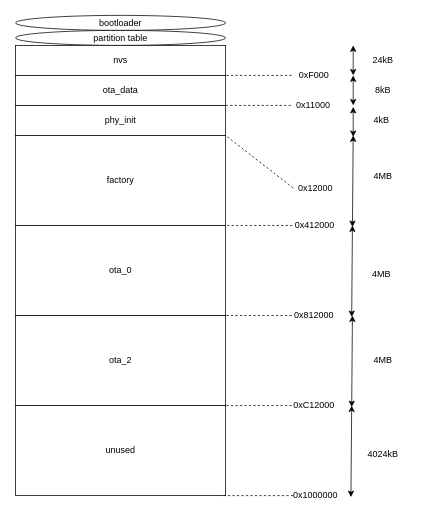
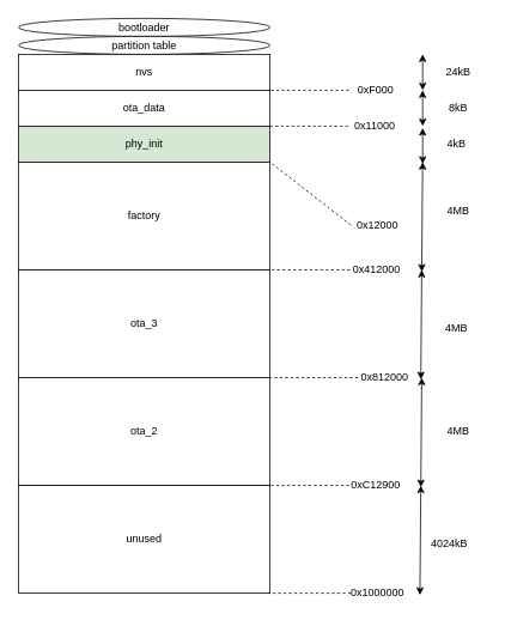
  <mxCell id="0" />
  <mxCell id="1" parent="0" />
  <mxCell id="2" value="bootloader" style="ellipse;whiteSpace=wrap;html=1;" vertex="1" parent="1"><mxGeometry x="20" y="20" width="280" height="20" as="geometry" /></mxCell>
  <mxCell id="3" value="partition table" style="ellipse;whiteSpace=wrap;html=1;" vertex="1" parent="1"><mxGeometry x="20" y="40" width="280" height="20" as="geometry" /></mxCell>
  <mxCell id="4" value="nvs" style="rounded=0;whiteSpace=wrap;html=1;" vertex="1" parent="1"><mxGeometry x="20" y="60" width="280" height="40" as="geometry" /></mxCell>
  <mxCell id="5" value="0xF000" style="text;html=1;align=center;verticalAlign=middle;whiteSpace=wrap;rounded=0;" vertex="1" parent="1"><mxGeometry x="388" y="85" width="60" height="30" as="geometry" /></mxCell>
  <mxCell id="6" value="" style="endArrow=none;dashed=1;html=1;rounded=0;entryX=1;entryY=0;entryDx=0;entryDy=0;exitX=0;exitY=0.5;exitDx=0;exitDy=0;" edge="1" parent="1" source="5"><mxGeometry width="50" height="50" relative="1" as="geometry"><mxPoint x="168" y="510" as="sourcePoint" /><mxPoint x="298" y="100" as="targetPoint" /></mxGeometry></mxCell>
  <mxCell id="7" value="ota_data" style="rounded=0;whiteSpace=wrap;html=1;" vertex="1" parent="1"><mxGeometry x="20" y="100" width="280" height="40" as="geometry" /></mxCell>
- <mxCell id="8" value="phy_init" style="rounded=0;whiteSpace=wrap;html=1;" vertex="1" parent="1"><mxGeometry x="20" y="140" width="280" height="40" as="geometry" /></mxCell>
+ <mxCell id="8" value="phy_init" style="rounded=0;whiteSpace=wrap;html=1;fillColor=#d5e8d4;" vertex="1" parent="1"><mxGeometry x="20" y="140" width="280" height="40" as="geometry" /></mxCell>
  <mxCell id="9" value="factory" style="rounded=0;whiteSpace=wrap;html=1;" vertex="1" parent="1"><mxGeometry x="20" y="180" width="280" height="120" as="geometry" /></mxCell>
- <mxCell id="10" value="ota_0" style="rounded=0;whiteSpace=wrap;html=1;" vertex="1" parent="1"><mxGeometry x="20" y="300" width="280" height="120" as="geometry" /></mxCell>
+ <mxCell id="10" value="ota_3" style="rounded=0;whiteSpace=wrap;html=1;" vertex="1" parent="1"><mxGeometry x="20" y="300" width="280" height="120" as="geometry" /></mxCell>
  <mxCell id="11" value="ota_2" style="rounded=0;whiteSpace=wrap;html=1;" vertex="1" parent="1"><mxGeometry x="20" y="420" width="280" height="120" as="geometry" /></mxCell>
  <mxCell id="12" value="0x11000" style="text;html=1;align=center;verticalAlign=middle;whiteSpace=wrap;rounded=0;" vertex="1" parent="1"><mxGeometry x="387" y="125" width="60" height="30" as="geometry" /></mxCell>
  <mxCell id="13" value="" style="endArrow=none;dashed=1;html=1;rounded=0;entryX=1;entryY=0;entryDx=0;entryDy=0;exitX=0;exitY=0.5;exitDx=0;exitDy=0;" edge="1" parent="1" source="12"><mxGeometry width="50" height="50" relative="1" as="geometry"><mxPoint x="167" y="550" as="sourcePoint" /><mxPoint x="297" y="140" as="targetPoint" /></mxGeometry></mxCell>
  <mxCell id="14" value="" style="endArrow=classic;startArrow=classic;html=1;rounded=0;" edge="1" parent="1"><mxGeometry width="50" height="50" relative="1" as="geometry"><mxPoint x="470" y="100" as="sourcePoint" /><mxPoint x="470" y="60" as="targetPoint" /></mxGeometry></mxCell>
  <mxCell id="15" value="24kB" style="text;html=1;align=center;verticalAlign=middle;whiteSpace=wrap;rounded=0;" vertex="1" parent="1"><mxGeometry x="480" y="65" width="60" height="30" as="geometry" /></mxCell>
  <mxCell id="16" value="" style="endArrow=classic;startArrow=classic;html=1;rounded=0;" edge="1" parent="1"><mxGeometry width="50" height="50" relative="1" as="geometry"><mxPoint x="470" y="140" as="sourcePoint" /><mxPoint x="470" y="100" as="targetPoint" /></mxGeometry></mxCell>
  <mxCell id="17" value="8kB" style="text;html=1;align=center;verticalAlign=middle;whiteSpace=wrap;rounded=0;" vertex="1" parent="1"><mxGeometry x="480" y="105" width="60" height="30" as="geometry" /></mxCell>
  <mxCell id="18" value="0x12000" style="text;html=1;align=center;verticalAlign=middle;whiteSpace=wrap;rounded=0;" vertex="1" parent="1"><mxGeometry x="390" y="235" width="60" height="30" as="geometry" /></mxCell>
  <mxCell id="19" value="" style="endArrow=none;dashed=1;html=1;rounded=0;entryX=1;entryY=0;entryDx=0;entryDy=0;exitX=0;exitY=0.5;exitDx=0;exitDy=0;" edge="1" parent="1" source="18"><mxGeometry width="50" height="50" relative="1" as="geometry"><mxPoint x="170" y="590" as="sourcePoint" /><mxPoint x="300" y="180" as="targetPoint" /></mxGeometry></mxCell>
  <mxCell id="20" value="" style="endArrow=classic;startArrow=classic;html=1;rounded=0;" edge="1" parent="1"><mxGeometry width="50" height="50" relative="1" as="geometry"><mxPoint x="470" y="182" as="sourcePoint" /><mxPoint x="470" y="142" as="targetPoint" /></mxGeometry></mxCell>
  <mxCell id="21" value="4kB" style="text;html=1;align=center;verticalAlign=middle;whiteSpace=wrap;rounded=0;" vertex="1" parent="1"><mxGeometry x="478" y="145" width="60" height="30" as="geometry" /></mxCell>
  <mxCell id="22" value="0x412000" style="text;html=1;align=center;verticalAlign=middle;whiteSpace=wrap;rounded=0;" vertex="1" parent="1"><mxGeometry x="389" y="285" width="60" height="30" as="geometry" /></mxCell>
  <mxCell id="23" value="" style="endArrow=none;dashed=1;html=1;rounded=0;entryX=1;entryY=0;entryDx=0;entryDy=0;exitX=0;exitY=0.5;exitDx=0;exitDy=0;" edge="1" parent="1" source="22"><mxGeometry width="50" height="50" relative="1" as="geometry"><mxPoint x="169" y="710" as="sourcePoint" /><mxPoint x="299" y="300" as="targetPoint" /></mxGeometry></mxCell>
  <mxCell id="24" value="" style="endArrow=classic;startArrow=classic;html=1;rounded=0;" edge="1" parent="1"><mxGeometry width="50" height="50" relative="1" as="geometry"><mxPoint x="469" y="302" as="sourcePoint" /><mxPoint x="470" y="180" as="targetPoint" /></mxGeometry></mxCell>
  <mxCell id="25" value="4MB" style="text;html=1;align=center;verticalAlign=middle;whiteSpace=wrap;rounded=0;" vertex="1" parent="1"><mxGeometry x="480" y="220" width="60" height="30" as="geometry" /></mxCell>
  <mxCell id="26" value="unused" style="rounded=0;whiteSpace=wrap;html=1;" vertex="1" parent="1"><mxGeometry x="20" y="540" width="280" height="120" as="geometry" /></mxCell>
- <mxCell id="27" value="0x812000" style="text;html=1;align=center;verticalAlign=middle;whiteSpace=wrap;rounded=0;" vertex="1" parent="1"><mxGeometry x="388" y="405" width="60" height="30" as="geometry" /></mxCell>
+ <mxCell id="27" value="0x812000" style="text;html=1;align=center;verticalAlign=middle;whiteSpace=wrap;rounded=0;" vertex="1" parent="1"><mxGeometry x="398" y="405" width="60" height="30" as="geometry" /></mxCell>
  <mxCell id="28" value="" style="endArrow=none;dashed=1;html=1;rounded=0;entryX=1;entryY=0;entryDx=0;entryDy=0;exitX=0;exitY=0.5;exitDx=0;exitDy=0;" edge="1" parent="1" source="27"><mxGeometry width="50" height="50" relative="1" as="geometry"><mxPoint x="168" y="830" as="sourcePoint" /><mxPoint x="298" y="420" as="targetPoint" /></mxGeometry></mxCell>
  <mxCell id="29" value="" style="endArrow=classic;startArrow=classic;html=1;rounded=0;" edge="1" parent="1"><mxGeometry width="50" height="50" relative="1" as="geometry"><mxPoint x="468" y="422" as="sourcePoint" /><mxPoint x="469" y="300" as="targetPoint" /></mxGeometry></mxCell>
- <mxCell id="30" value="0xC12000" style="text;html=1;align=center;verticalAlign=middle;whiteSpace=wrap;rounded=0;" vertex="1" parent="1"><mxGeometry x="388" y="525" width="60" height="30" as="geometry" /></mxCell>
+ <mxCell id="30" value="0xC12900" style="text;html=1;align=center;verticalAlign=middle;whiteSpace=wrap;rounded=0;" vertex="1" parent="1"><mxGeometry x="388" y="525" width="60" height="30" as="geometry" /></mxCell>
  <mxCell id="31" value="" style="endArrow=none;dashed=1;html=1;rounded=0;entryX=1;entryY=0;entryDx=0;entryDy=0;exitX=0;exitY=0.5;exitDx=0;exitDy=0;" edge="1" parent="1" source="30"><mxGeometry width="50" height="50" relative="1" as="geometry"><mxPoint x="168" y="950" as="sourcePoint" /><mxPoint x="298" y="540" as="targetPoint" /></mxGeometry></mxCell>
  <mxCell id="32" value="" style="endArrow=classic;startArrow=classic;html=1;rounded=0;" edge="1" parent="1"><mxGeometry width="50" height="50" relative="1" as="geometry"><mxPoint x="468" y="542" as="sourcePoint" /><mxPoint x="469" y="420" as="targetPoint" /></mxGeometry></mxCell>
  <mxCell id="33" value="0x1000000" style="text;html=1;align=center;verticalAlign=middle;whiteSpace=wrap;rounded=0;" vertex="1" parent="1"><mxGeometry x="390" y="645" width="60" height="30" as="geometry" /></mxCell>
  <mxCell id="34" value="" style="endArrow=none;dashed=1;html=1;rounded=0;entryX=1;entryY=0;entryDx=0;entryDy=0;exitX=0;exitY=0.5;exitDx=0;exitDy=0;" edge="1" parent="1" source="33"><mxGeometry width="50" height="50" relative="1" as="geometry"><mxPoint x="167" y="1070" as="sourcePoint" /><mxPoint x="297" y="660" as="targetPoint" /></mxGeometry></mxCell>
  <mxCell id="35" value="" style="endArrow=classic;startArrow=classic;html=1;rounded=0;" edge="1" parent="1"><mxGeometry width="50" height="50" relative="1" as="geometry"><mxPoint x="467" y="662" as="sourcePoint" /><mxPoint x="468" y="540" as="targetPoint" /></mxGeometry></mxCell>
  <mxCell id="36" value="4MB" style="text;html=1;align=center;verticalAlign=middle;whiteSpace=wrap;rounded=0;" vertex="1" parent="1"><mxGeometry x="478" y="350" width="60" height="30" as="geometry" /></mxCell>
  <mxCell id="37" value="4MB" style="text;html=1;align=center;verticalAlign=middle;whiteSpace=wrap;rounded=0;" vertex="1" parent="1"><mxGeometry x="480" y="465" width="60" height="30" as="geometry" /></mxCell>
- <mxCell id="38" value="4024kB" style="text;html=1;align=center;verticalAlign=middle;whiteSpace=wrap;rounded=0;" vertex="1" parent="1"><mxGeometry x="480" y="590" width="60" height="30" as="geometry" /></mxCell>
+ <mxCell id="38" value="4024kB" style="text;html=1;align=center;verticalAlign=middle;whiteSpace=wrap;rounded=0;" vertex="1" parent="1"><mxGeometry x="470" y="590" width="60" height="30" as="geometry" /></mxCell>
